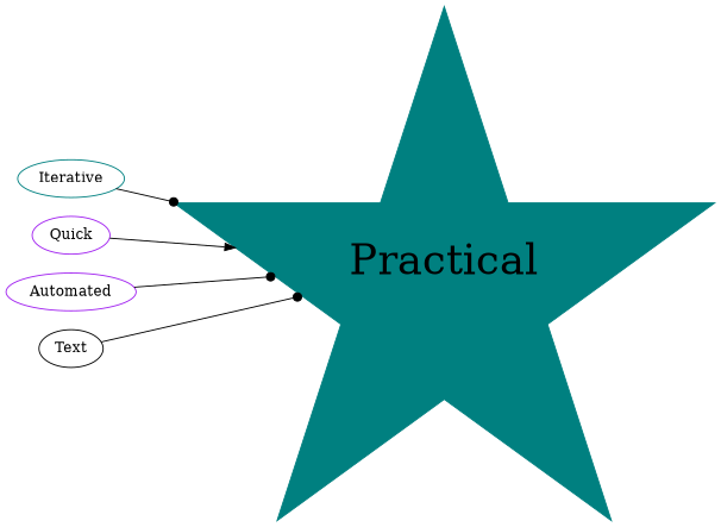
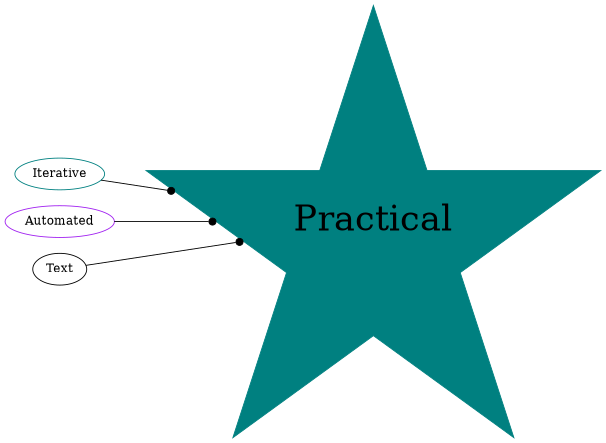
  digraph {
    rankdir=LR
    node [color=teal]
    edge [arrowhead=dot]
    Practical [fontsize=40 shape=star style=filled]
    Iterative
-   Quick [color=purple]
    Automated [color=purple]
    Text [color=black]
    Iterative -> Practical
-   Quick -> Practical [arrowhead=normal]
    Automated -> Practical
    Text -> Practical
  }
